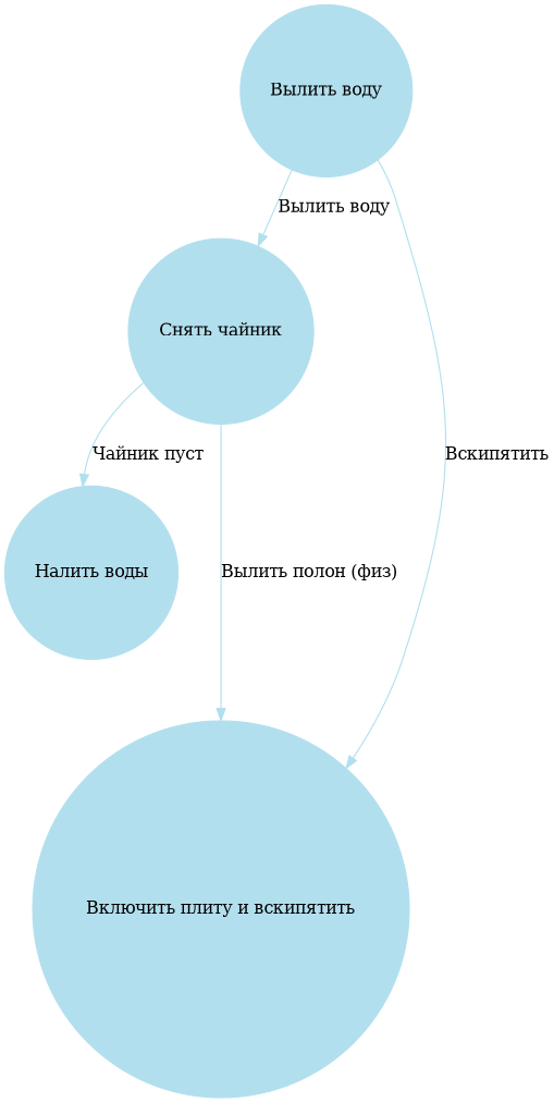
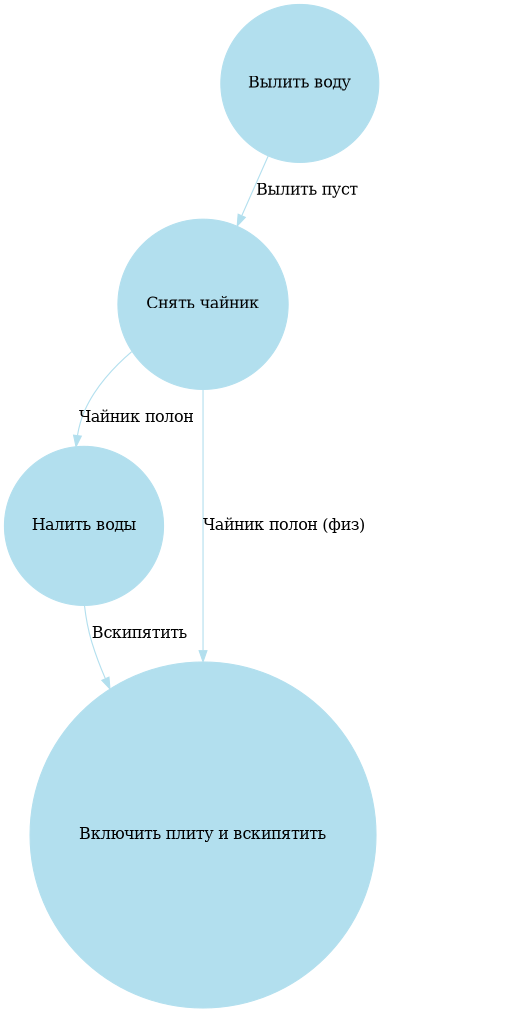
  digraph {
    node [color=lightblue2 shape=circle style=filled]
    edge [color=lightblue2]
    n1 [label="Снять чайник"]
    n2 [label="Налить воды"]
    n3 [label="Включить плиту и вскипятить"]
    n4 [label="Вылить воду"]
-   n1 -> n2 [label="Чайник пуст"]
-   n1 -> n3 [label="Вылить полон (физ)"]
-   n4 -> n3 [label="Вскипятить"]
-   n4 -> n1 [label="Вылить воду"]
+   n1 -> n2 [label="Чайник полон"]
+   n1 -> n3 [label="Чайник полон (физ)"]
+   n2 -> n3 [label="Вскипятить"]
+   n4 -> n1 [label="Вылить пуст"]
  }
